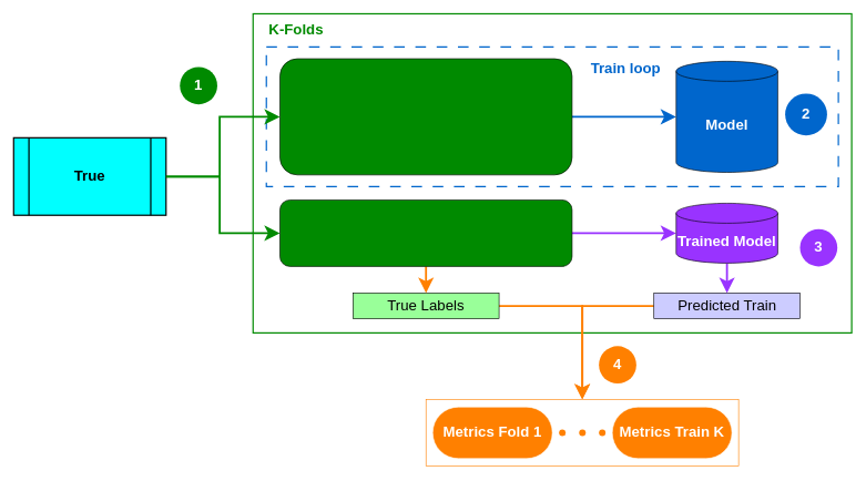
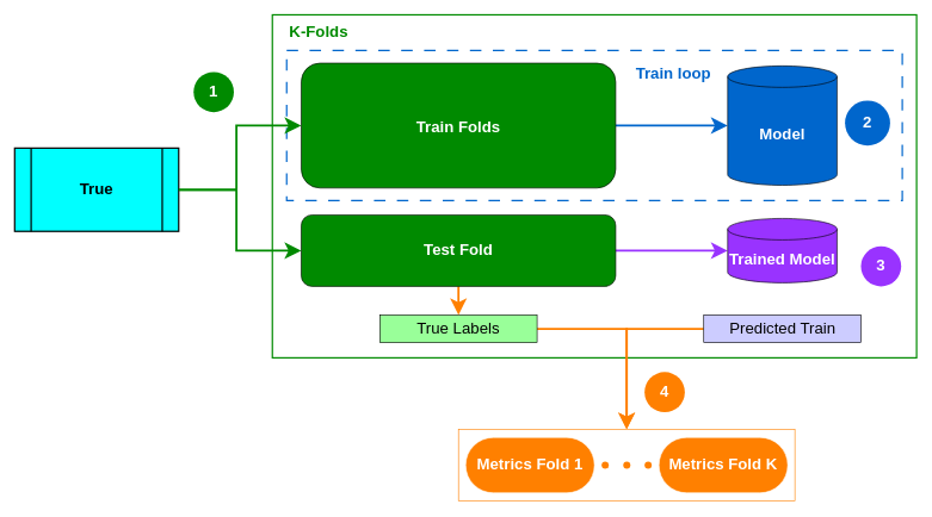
  <mxCell id="0" />
  <mxCell id="1" parent="0" />
  <mxCell id="2" value="" style="rounded=0;whiteSpace=wrap;html=1;fillColor=default;strokeColor=light-dark(#008a00, #446e2c);fontColor=light-dark(#008a00, #ededed);strokeWidth=2;" vertex="1" parent="1"><mxGeometry x="380" y="20" width="900" height="480" as="geometry" /></mxCell>
  <mxCell id="3" value="&lt;font style=&quot;font-size: 22px;&quot;&gt;3&lt;/font&gt;" style="ellipse;whiteSpace=wrap;html=1;aspect=fixed;rotation=0;gradientColor=none;strokeColor=none;gradientDirection=east;fillColor=light-dark(#9933ff, #32b532);rounded=0;pointerEvents=0;fontFamily=Helvetica;fontSize=16;fontColor=#FFFFFF;spacingTop=4;spacingBottom=4;spacingLeft=4;spacingRight=4;points=[];fontStyle=1" vertex="1" parent="1"><mxGeometry x="1202.278" y="343.816" width="56.186" height="56.186" as="geometry" /></mxCell>
  <mxCell id="4" style="edgeStyle=orthogonalEdgeStyle;rounded=0;orthogonalLoop=1;jettySize=auto;html=1;entryX=0;entryY=0.5;entryDx=0;entryDy=0;strokeWidth=3;endSize=14;startSize=14;strokeColor=light-dark(#008a00, #ededed);jumpStyle=none;" edge="1" parent="1" source="5" target="20"><mxGeometry relative="1" as="geometry" /></mxCell>
  <mxCell id="5" value="&lt;font style=&quot;font-size: 22px;&quot;&gt;&lt;b&gt;True&lt;/b&gt;&lt;/font&gt;" style="shape=process;whiteSpace=wrap;html=1;backgroundOutline=1;fillColor=#00FFFF;strokeWidth=2;" vertex="1" parent="1"><mxGeometry x="20" y="206.515" width="229.18" height="116.515" as="geometry" /></mxCell>
  <mxCell id="6" value="" style="rounded=0;whiteSpace=wrap;html=1;fillColor=none;dashed=1;dashPattern=8 8;strokeColor=light-dark(#0066cc, #ededed);strokeWidth=2;" vertex="1" parent="1"><mxGeometry x="400" y="70" width="860" height="210" as="geometry" /></mxCell>
  <mxCell id="7" style="edgeStyle=orthogonalEdgeStyle;rounded=0;orthogonalLoop=1;jettySize=auto;html=1;startArrow=classic;startFill=1;endArrow=none;strokeWidth=3;startSize=14;strokeColor=light-dark(#0066cc, #ededed);" edge="1" parent="1" source="8" target="17"><mxGeometry relative="1" as="geometry" /></mxCell>
  <mxCell id="8" value="&lt;font style=&quot;font-size: 22px;&quot; color=&quot;#ffffff&quot;&gt;&lt;b&gt;Model&lt;/b&gt;&lt;/font&gt;" style="shape=cylinder3;whiteSpace=wrap;html=1;boundedLbl=1;backgroundOutline=1;size=15;fillColor=#0066CC;" vertex="1" parent="1"><mxGeometry x="1016.074" y="91.493" width="152.787" height="167.005" as="geometry" /></mxCell>
  <mxCell id="9" style="edgeStyle=orthogonalEdgeStyle;rounded=0;orthogonalLoop=1;jettySize=auto;html=1;strokeWidth=3;endSize=14;startSize=14;strokeColor=light-dark(#ff8000, #ededed);entryX=0.5;entryY=0;entryDx=0;entryDy=0;" edge="1" parent="1" source="10" target="28"><mxGeometry relative="1" as="geometry"><mxPoint x="870" y="570" as="targetPoint" /><Array as="points"><mxPoint x="875" y="459" /></Array></mxGeometry></mxCell>
  <mxCell id="10" value="&lt;font style=&quot;font-size: 22px;&quot;&gt;Predicted Train&lt;/font&gt;" style="rounded=0;whiteSpace=wrap;html=1;fillColor=#CCCCFF;" vertex="1" parent="1"><mxGeometry x="982.652" y="440" width="219.631" height="38.838" as="geometry" /></mxCell>
  <mxCell id="11" style="edgeStyle=orthogonalEdgeStyle;rounded=0;orthogonalLoop=1;jettySize=auto;html=1;strokeWidth=3;endSize=14;startSize=14;strokeColor=light-dark(#ff8000, #ededed);entryX=0.5;entryY=0;entryDx=0;entryDy=0;" edge="1" parent="1" source="12" target="28"><mxGeometry relative="1" as="geometry"><mxPoint x="870" y="570" as="targetPoint" /><Array as="points"><mxPoint x="875" y="459" /></Array></mxGeometry></mxCell>
  <mxCell id="12" value="&lt;font style=&quot;font-size: 22px;&quot;&gt;True Labels&lt;/font&gt;" style="rounded=0;whiteSpace=wrap;html=1;fillColor=#99FF99;" vertex="1" parent="1"><mxGeometry x="530.189" y="440" width="219.631" height="38.838" as="geometry" /></mxCell>
  <mxCell id="13" style="edgeStyle=none;curved=1;rounded=0;orthogonalLoop=1;jettySize=auto;html=1;exitX=0.5;exitY=1;exitDx=0;exitDy=0;fontSize=12;startSize=14;endSize=14;entryX=0.5;entryY=0;entryDx=0;entryDy=0;strokeColor=light-dark(#ff8000, #ededed);strokeWidth=3;" edge="1" parent="1" source="20" target="12"><mxGeometry relative="1" as="geometry"><mxPoint x="653.205" y="484.056" as="sourcePoint" /><mxPoint x="655.115" y="542.313" as="targetPoint" /></mxGeometry></mxCell>
  <mxCell id="14" value="&lt;font style=&quot;font-size: 22px;&quot;&gt;4&lt;/font&gt;" style="ellipse;whiteSpace=wrap;html=1;aspect=fixed;rotation=0;gradientColor=none;strokeColor=none;gradientDirection=east;fillColor=#FF8000;rounded=0;pointerEvents=0;fontFamily=Helvetica;fontSize=16;fontColor=#FFFFFF;spacingTop=4;spacingBottom=4;spacingLeft=4;spacingRight=4;points=[];fontStyle=1" vertex="1" parent="1"><mxGeometry x="899.998" y="520.002" width="56.186" height="56.186" as="geometry" /></mxCell>
  <mxCell id="15" value="&lt;font style=&quot;font-size: 22px;&quot;&gt;1&lt;/font&gt;" style="ellipse;whiteSpace=wrap;html=1;aspect=fixed;rotation=0;gradientColor=none;strokeColor=none;gradientDirection=east;fillColor=light-dark(#008a00, #da83ff);rounded=0;pointerEvents=0;fontFamily=Helvetica;fontSize=16;fontColor=#FFFFFF;spacingTop=4;spacingBottom=4;spacingLeft=4;spacingRight=4;points=[];fontStyle=1" vertex="1" parent="1"><mxGeometry x="269.999" y="99.996" width="56.186" height="56.186" as="geometry" /></mxCell>
  <mxCell id="16" value="&lt;font style=&quot;font-size: 22px;&quot;&gt;2&lt;/font&gt;" style="ellipse;whiteSpace=wrap;html=1;aspect=fixed;rotation=0;gradientColor=none;strokeColor=none;gradientDirection=east;fillColor=light-dark(#0066cc, #56aeff);rounded=0;pointerEvents=0;fontFamily=Helvetica;fontSize=16;fontColor=#FFFFFF;spacingTop=4;spacingBottom=4;spacingLeft=4;spacingRight=4;points=[];fontStyle=1" vertex="1" parent="1"><mxGeometry x="1180.001" y="140.002" width="62.985" height="62.985" as="geometry" /></mxCell>
  <mxCell id="17" value="" style="rounded=1;whiteSpace=wrap;html=1;fillColor=#008a00;strokeColor=#000000;fontColor=#ffffff;" vertex="1" parent="1"><mxGeometry x="420.374" y="87.61" width="439.262" height="174.773" as="geometry" /></mxCell>
+ <mxCell id="18" value="&lt;font style=&quot;font-size: 22px;&quot;&gt;&lt;b&gt;Train Folds&lt;/b&gt;&lt;/font&gt;" style="text;html=1;align=center;verticalAlign=middle;whiteSpace=wrap;rounded=0;fontSize=16;fontColor=#FFFFFF;" vertex="1" parent="1"><mxGeometry x="515.857" y="148.26" width="248.279" height="58.258" as="geometry" /></mxCell>
  <mxCell id="19" style="edgeStyle=orthogonalEdgeStyle;rounded=0;orthogonalLoop=1;jettySize=auto;html=1;strokeColor=light-dark(#9933ff, #ededed);strokeWidth=3;endSize=14;" edge="1" parent="1" source="20" target="25"><mxGeometry relative="1" as="geometry" /></mxCell>
  <mxCell id="20" value="" style="rounded=1;whiteSpace=wrap;html=1;fillColor=#008a00;strokeColor=#000000;fontColor=#ffffff;" vertex="1" parent="1"><mxGeometry x="420.37" y="300" width="439.26" height="100" as="geometry" /></mxCell>
+ <mxCell id="21" value="&lt;font style=&quot;font-size: 22px;&quot;&gt;&lt;b&gt;Test Fold&lt;/b&gt;&lt;/font&gt;" style="text;html=1;align=center;verticalAlign=middle;whiteSpace=wrap;rounded=0;fontSize=16;fontColor=#FFFFFF;" vertex="1" parent="1"><mxGeometry x="515.857" y="320.87" width="248.279" height="58.258" as="geometry" /></mxCell>
  <mxCell id="22" value="&lt;font style=&quot;font-size: 22px;&quot;&gt;&lt;b&gt;K-Folds&lt;/b&gt;&lt;/font&gt;" style="text;html=1;align=center;verticalAlign=middle;whiteSpace=wrap;rounded=0;fontColor=light-dark(#008a00, #ededed);" vertex="1" parent="1"><mxGeometry x="400" y="30" width="90" height="30" as="geometry" /></mxCell>
  <mxCell id="23" value="&lt;font style=&quot;font-size: 22px;&quot;&gt;&lt;b&gt;Train loop&lt;/b&gt;&lt;/font&gt;" style="text;html=1;align=center;verticalAlign=middle;whiteSpace=wrap;rounded=0;fontColor=light-dark(#0066cc, #ededed);" vertex="1" parent="1"><mxGeometry x="870" y="87.61" width="140.89" height="30" as="geometry" /></mxCell>
- <mxCell id="24" style="edgeStyle=orthogonalEdgeStyle;rounded=0;orthogonalLoop=1;jettySize=auto;html=1;entryX=0.5;entryY=0;entryDx=0;entryDy=0;strokeWidth=3;startSize=14;strokeColor=light-dark(#9933ff, #ededed);endSize=14;" edge="1" parent="1" source="25" target="10"><mxGeometry relative="1" as="geometry" /></mxCell>
  <mxCell id="25" value="&lt;font color=&quot;#ffffff&quot;&gt;&lt;span style=&quot;font-size: 22px;&quot;&gt;&lt;b&gt;Trained Model&lt;/b&gt;&lt;/span&gt;&lt;/font&gt;" style="shape=cylinder3;whiteSpace=wrap;html=1;boundedLbl=1;backgroundOutline=1;size=15;fillColor=light-dark(#9933ff, #56aeff);" vertex="1" parent="1"><mxGeometry x="1016.07" y="305" width="152.79" height="90" as="geometry" /></mxCell>
  <mxCell id="26" style="edgeStyle=orthogonalEdgeStyle;rounded=0;orthogonalLoop=1;jettySize=auto;html=1;strokeWidth=3;startSize=14;endSize=14;strokeColor=light-dark(#008a00, #ededed);" edge="1" parent="1" source="5" target="17"><mxGeometry relative="1" as="geometry" /></mxCell>
  <mxCell id="27" value="" style="group" vertex="1" connectable="0" parent="1"><mxGeometry x="640" y="600" width="470" height="100.5" as="geometry" /></mxCell>
  <mxCell id="28" value="" style="rounded=0;whiteSpace=wrap;html=1;strokeColor=light-dark(#ff8000, #ededed);strokeWidth=1;" vertex="1" parent="27"><mxGeometry width="470" height="100.5" as="geometry" /></mxCell>
  <mxCell id="29" value="&lt;font style=&quot;font-size: 22px; color: light-dark(rgb(255, 255, 255), rgb(237, 237, 237));&quot;&gt;&lt;b&gt;Metrics Fold 1&lt;/b&gt;&lt;/font&gt;" style="rounded=1;whiteSpace=wrap;html=1;fillColor=light-dark(#ff8000, #e96b12);fontColor=#000000;strokeColor=light-dark(#ffffff, #ff9164);arcSize=50;" vertex="1" parent="27"><mxGeometry x="10" y="11.45" width="180" height="77.6" as="geometry" /></mxCell>
- <mxCell id="30" value="&lt;font style=&quot;font-size: 22px; color: light-dark(rgb(255, 255, 255), rgb(237, 237, 237));&quot;&gt;&lt;b&gt;Metrics Train K&lt;/b&gt;&lt;/font&gt;" style="rounded=1;whiteSpace=wrap;html=1;fillColor=light-dark(#ff8000, #e96b12);fontColor=#000000;strokeColor=light-dark(#ffffff, #ff9164);arcSize=50;" vertex="1" parent="27"><mxGeometry x="280.0" y="11.45" width="180" height="77.6" as="geometry" /></mxCell>
+ <mxCell id="30" value="&lt;font style=&quot;font-size: 22px; color: light-dark(rgb(255, 255, 255), rgb(237, 237, 237));&quot;&gt;&lt;b&gt;Metrics Fold K&lt;/b&gt;&lt;/font&gt;" style="rounded=1;whiteSpace=wrap;html=1;fillColor=light-dark(#ff8000, #e96b12);fontColor=#000000;strokeColor=light-dark(#ffffff, #ff9164);arcSize=50;" vertex="1" parent="27"><mxGeometry x="280.0" y="11.45" width="180" height="77.6" as="geometry" /></mxCell>
  <mxCell id="31" value="" style="ellipse;whiteSpace=wrap;html=1;aspect=fixed;strokeColor=none;fillColor=light-dark(#ff8000, #ededed);" vertex="1" parent="27"><mxGeometry x="230.19" y="45.25" width="10" height="10" as="geometry" /></mxCell>
  <mxCell id="32" value="" style="ellipse;whiteSpace=wrap;html=1;aspect=fixed;strokeColor=none;fillColor=light-dark(#ff8000, #ededed);" vertex="1" parent="27"><mxGeometry x="260" y="45.25" width="10" height="10" as="geometry" /></mxCell>
  <mxCell id="33" value="" style="ellipse;whiteSpace=wrap;html=1;aspect=fixed;strokeColor=none;fillColor=light-dark(#ff8000, #ededed);" vertex="1" parent="27"><mxGeometry x="200" y="45.25" width="10" height="10" as="geometry" /></mxCell>
